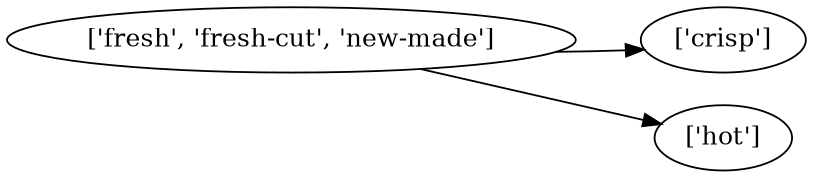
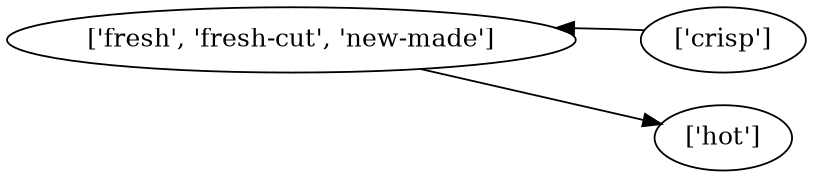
  strict digraph {
    rankdir=LR
    "['fresh', 'fresh-cut', 'new-made']"
    "['crisp']"
    "['hot']"
-   "['fresh', 'fresh-cut', 'new-made']" -> "['crisp']"
+   "['crisp']" -> "['fresh', 'fresh-cut', 'new-made']"
    "['fresh', 'fresh-cut', 'new-made']" -> "['hot']"
  }
